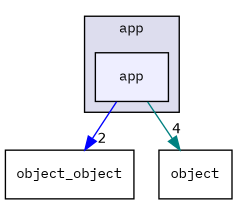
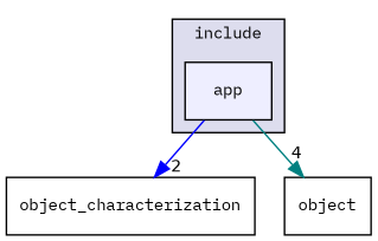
  digraph {
    compound=true
    fontname="IBM Plex Mono"
    node [fontname="IBM Plex Mono" fontsize=10 shape=box]
    edge [fontname="IBM Plex Mono" labeldistance=1.5 labelfontname=Helvetica labelfontsize=10]
    n1 [fillcolor="#eeeeff" label=app pencolor=black style=filled]
-   n2 [label=object_object]
+   n2 [label=object_characterization]
    n3 [label=object]
    subgraph cluster_1 {
      bgcolor="#ddddee"
      fontsize=10
-     label=app
+     label=include
      pencolor=black
      n1
    }
    n1 -> n2 [color=blue headlabel=2]
    n1 -> n3 [color=teal headlabel=4]
  }
